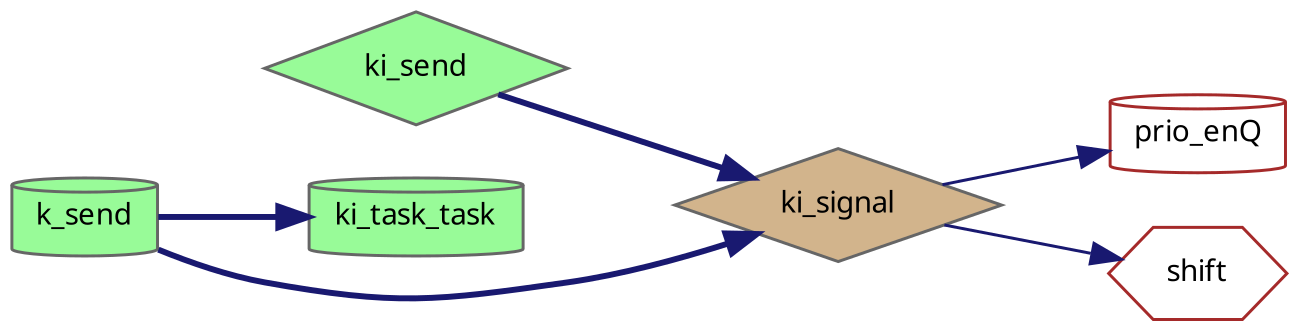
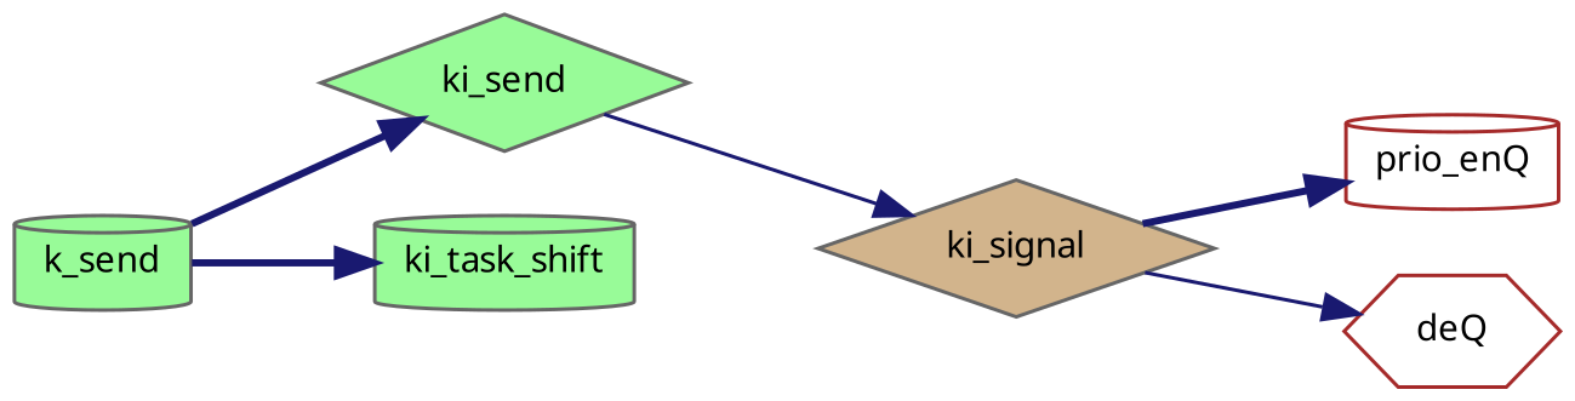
  digraph {
    fontname="Noto Sans"
    rankdir=LR
    node [color=gray40 fillcolor=palegreen fontname="Noto Sans" fontsize=10 shape=cylinder style=filled]
    edge [color=midnightblue fontname="Noto Sans" fontsize=10 labelfontname=Helvetica labelfontsize=10 style=solid]
    n1 [fontcolor=black height=0.2 label=k_send width=0.4]
    n2 [height=0.2 label=ki_send shape=diamond width=0.4]
-   n3 [height=0.2 label=ki_task_task width=0.4]
+   n3 [height=0.2 label=ki_task_shift width=0.4]
    n4 [fillcolor=tan height=0.2 label=ki_signal shape=diamond width=0.4]
    n5 [color=brown fillcolor=white height=0.2 label=prio_enQ width=0.4]
-   n6 [color=brown fillcolor=white height=0.2 label=shift shape=hexagon width=0.4]
-   n1 -> n4 [style=bold]
+   n6 [color=brown fillcolor=white height=0.2 label=deQ shape=hexagon width=0.4]
+   n1 -> n2 [style=bold]
    n1 -> n3 [style=bold]
-   n2 -> n4 [style=bold]
-   n4 -> n5
+   n2 -> n4
+   n4 -> n5 [style=bold]
    n4 -> n6
  }
